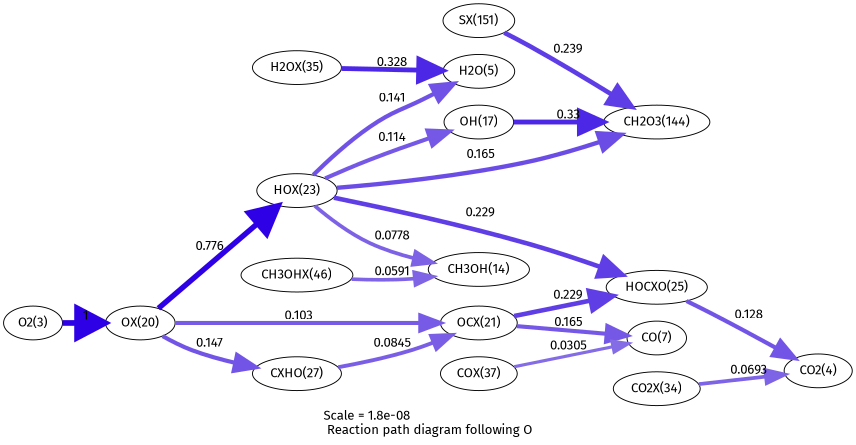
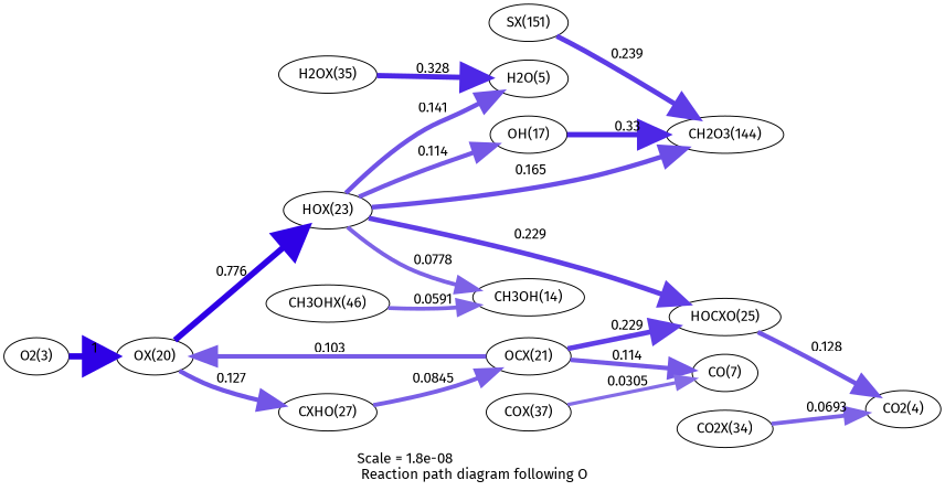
  digraph {
    fontname="Fira Sans"
    label="Scale = 1.8e-08\l Reaction path diagram following O"
    rankdir=LR
    node [fontname="Fira Sans"]
    edge [arrowsize=2.22 color="0.7, 0.614, 0.9" fontname="Fira Sans" penwidth=4.36]
    n1 [label="O2(3)"]
    n2 [label="OX(20)"]
    n3 [label="HOX(23)"]
    n4 [label="CXHO(27)"]
    n5 [label="OCX(21)"]
    n6 [label="CH3OH(14)"]
    n7 [label="OH(17)"]
    n8 [label="H2O(5)"]
    n9 [label="HOCXO(25)"]
    n10 [label="CH2O3(144)"]
    n11 [label="CO(7)"]
    n12 [label="CO2(4)"]
    n13 [label="CH3OHX(46)"]
    n14 [label="H2OX(35)"]
    n15 [label="COX(37)"]
    n16 [label="CO2X(34)"]
    n17 [label="SX(151)"]
    n1 -> n2 [arrowsize=3 color="0.7, 1.5, 0.9" label=" 1" penwidth=6]
    n2 -> n3 [arrowsize=2.9 color="0.7, 1.28, 0.9" label=" 0.776" penwidth=5.81]
-   n2 -> n4 [color="0.7, 0.627, 0.9" label=" 0.147" penwidth=4.44]
-   n2 -> n5 [arrowsize=2.14 color="0.7, 0.603, 0.9" label=" 0.103" penwidth=4.29]
+   n2 -> n4 [color="0.7, 0.627, 0.9" label=" 0.127" penwidth=4.44]
+   n5 -> n2 [arrowsize=2.14 color="0.7, 0.603, 0.9" label=" 0.103" penwidth=4.29]
    n3 -> n6 [arrowsize=2 color="0.7, 0.571, 0.9" label=" 0.0778" penwidth=4]
    n3 -> n7 [arrowsize=2.18 label=" 0.114"]
    n3 -> n8 [arrowsize=2.26 color="0.7, 0.641, 0.9" label=" 0.141" penwidth=4.52]
    n3 -> n9 [arrowsize=2.44 color="0.7, 0.729, 0.9" label=" 0.229" penwidth=4.89]
    n3 -> n10 [arrowsize=2.32 color="0.7, 0.665, 0.9" label=" 0.165" penwidth=4.64]
    n4 -> n5 [arrowsize=2.07 color="0.7, 0.585, 0.9" label=" 0.0845" penwidth=4.13]
    n5 -> n9 [arrowsize=2.44 color="0.7, 0.729, 0.9" label=" 0.229" penwidth=4.89]
-   n5 -> n11 [arrowsize=2.18 label=" 0.165"]
+   n5 -> n11 [arrowsize=2.18 label=" 0.114"]
    n7 -> n10 [arrowsize=2.58 color="0.7, 0.83, 0.9" label=" 0.33" penwidth=5.16]
    n9 -> n12 [color="0.7, 0.628, 0.9" label=" 0.128" penwidth=4.45]
    n13 -> n6 [arrowsize=1.93 color="0.7, 0.559, 0.9" label=" 0.0591" penwidth=3.86]
    n14 -> n8 [arrowsize=2.58 color="0.7, 0.828, 0.9" label=" 0.328" penwidth=5.16]
    n15 -> n11 [arrowsize=1.68 color="0.7, 0.53, 0.9" label=" 0.0305" penwidth=3.36]
    n16 -> n12 [arrowsize=1.99 color="0.7, 0.569, 0.9" label=" 0.0693" penwidth=3.98]
    n17 -> n10 [arrowsize=2.46 color="0.7, 0.739, 0.9" label=" 0.239" penwidth=4.92]
  }
